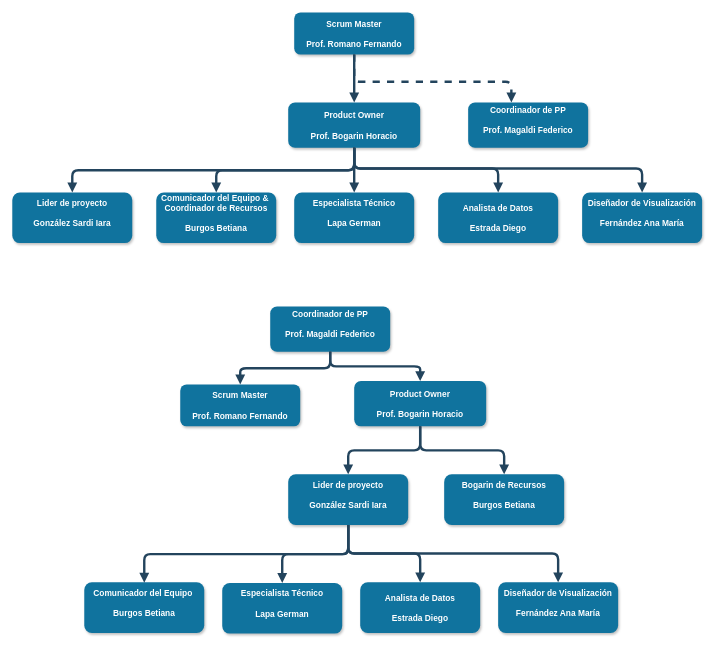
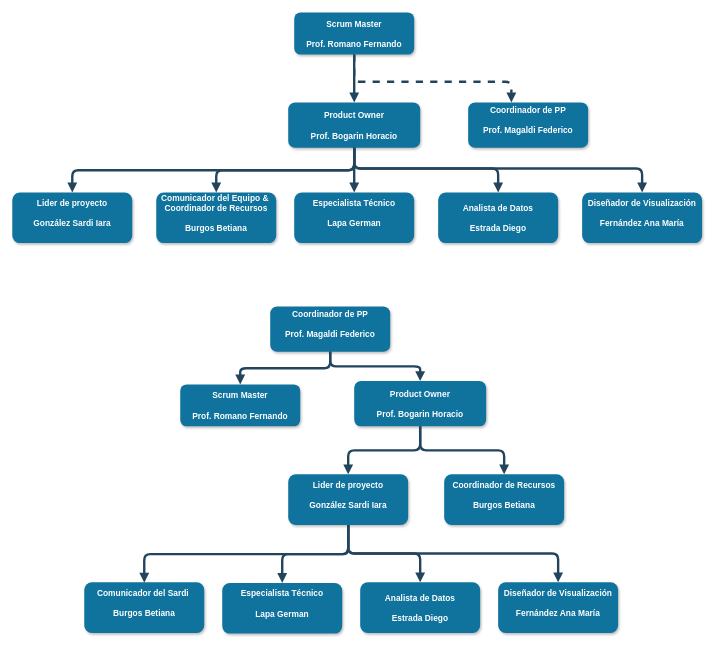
  <mxCell id="0" />
  <mxCell id="1" parent="0" />
  <mxCell id="2" value="Scrum Master&#10;&#10;Prof. Romano Fernando" style="rounded=1;fillColor=#10739E;strokeColor=none;shadow=1;gradientColor=none;fontStyle=1;fontColor=#FFFFFF;fontSize=14;" parent="1" vertex="1"><mxGeometry x="490" y="20" width="200" height="70" as="geometry" /></mxCell>
  <mxCell id="3" value="Product Owner&#10;&#10;Prof. Bogarin Horacio" style="rounded=1;fillColor=#10739E;strokeColor=none;shadow=1;gradientColor=none;fontStyle=1;fontColor=#FFFFFF;fontSize=14;" parent="1" vertex="1"><mxGeometry x="480" y="170" width="220" height="75.5" as="geometry" /></mxCell>
  <mxCell id="4" value="Lider de proyecto&#10;&#10;González Sardi Iara&#10;" style="rounded=1;fillColor=#10739E;strokeColor=none;shadow=1;gradientColor=none;fontStyle=1;fontColor=#FFFFFF;fontSize=14;" parent="1" vertex="1"><mxGeometry x="20" y="320" width="200" height="84.5" as="geometry" /></mxCell>
  <mxCell id="5" value="Comunicador del Equipo &amp; &#10;Coordinador de Recursos&#10;&#10;Burgos Betiana&#10;" style="rounded=1;fillColor=#10739E;strokeColor=none;shadow=1;gradientColor=none;fontStyle=1;fontColor=#FFFFFF;fontSize=14;" parent="1" vertex="1"><mxGeometry x="260" y="320" width="200" height="84.5" as="geometry" /></mxCell>
  <mxCell id="6" value="Analista de Datos&#10;&#10;Estrada Diego" style="rounded=1;fillColor=#10739E;strokeColor=none;shadow=1;gradientColor=none;fontStyle=1;fontColor=#FFFFFF;fontSize=14;" parent="1" vertex="1"><mxGeometry x="730" y="320" width="200" height="84.5" as="geometry" /></mxCell>
  <mxCell id="7" value="Coordinador de PP&#10;&#10;Prof. Magaldi Federico&#10;" style="rounded=1;fillColor=#10739E;strokeColor=none;shadow=1;gradientColor=none;fontStyle=1;fontColor=#FFFFFF;fontSize=14;" parent="1" vertex="1"><mxGeometry x="780" y="170" width="200" height="75.5" as="geometry" /></mxCell>
  <mxCell id="8" value="" style="edgeStyle=elbowEdgeStyle;elbow=vertical;strokeWidth=4;endArrow=block;endFill=1;fontStyle=1;strokeColor=#23445D;" parent="1" source="2" target="3" edge="1"><mxGeometry x="22" y="165.5" width="100" height="100" as="geometry"><mxPoint x="-188" y="105.5" as="sourcePoint" /><mxPoint x="-88" y="5.5" as="targetPoint" /></mxGeometry></mxCell>
  <mxCell id="9" value="" style="edgeStyle=elbowEdgeStyle;elbow=vertical;strokeWidth=4;endArrow=block;endFill=1;fontStyle=1;strokeColor=#23445D;" parent="1" source="3" target="5" edge="1"><mxGeometry x="22" y="165.5" width="100" height="100" as="geometry"><mxPoint x="-188" y="105.5" as="sourcePoint" /><mxPoint x="-88" y="5.5" as="targetPoint" /></mxGeometry></mxCell>
  <mxCell id="10" value="" style="edgeStyle=elbowEdgeStyle;elbow=vertical;strokeWidth=4;endArrow=block;endFill=1;fontStyle=1;strokeColor=#23445D;" parent="1" source="3" target="4" edge="1"><mxGeometry x="22" y="165.5" width="100" height="100" as="geometry"><mxPoint x="-188" y="105.5" as="sourcePoint" /><mxPoint x="-88" y="5.5" as="targetPoint" /></mxGeometry></mxCell>
  <mxCell id="11" value="" style="edgeStyle=elbowEdgeStyle;elbow=vertical;strokeWidth=4;endArrow=block;endFill=1;fontStyle=1;strokeColor=#23445D;" parent="1" source="3" target="6" edge="1"><mxGeometry x="22" y="165.5" width="100" height="100" as="geometry"><mxPoint x="-188" y="105.5" as="sourcePoint" /><mxPoint x="-88" y="5.5" as="targetPoint" /><Array as="points"><mxPoint x="720" y="280" /></Array></mxGeometry></mxCell>
  <mxCell id="12" value="" style="edgeStyle=elbowEdgeStyle;elbow=vertical;strokeWidth=4;endArrow=block;endFill=1;fontStyle=1;dashed=1;strokeColor=#23445D;" parent="1" source="2" target="7" edge="1"><mxGeometry x="22" y="165.5" width="100" height="100" as="geometry"><mxPoint x="-188" y="105.5" as="sourcePoint" /><mxPoint x="-88" y="5.5" as="targetPoint" /><Array as="points"><mxPoint x="852" y="135.5" /></Array></mxGeometry></mxCell>
  <mxCell id="13" value="Especialista Técnico&#10;&#10;Lapa German&#10;" style="rounded=1;fillColor=#10739E;strokeColor=none;shadow=1;gradientColor=none;fontStyle=1;fontColor=#FFFFFF;fontSize=14;" vertex="1" parent="1"><mxGeometry x="490" y="320" width="200" height="84.5" as="geometry" /></mxCell>
  <mxCell id="14" value="" style="edgeStyle=elbowEdgeStyle;elbow=vertical;strokeWidth=4;endArrow=block;endFill=1;fontStyle=1;strokeColor=#23445D;entryX=0.5;entryY=0;entryDx=0;entryDy=0;exitX=0.5;exitY=1;exitDx=0;exitDy=0;" edge="1" parent="1" source="3" target="13"><mxGeometry x="22" y="165.5" width="100" height="100" as="geometry"><mxPoint x="572" y="256" as="sourcePoint" /><mxPoint x="860" y="306" as="targetPoint" /></mxGeometry></mxCell>
  <mxCell id="15" value="Diseñador de Visualización&#10;&#10;Fernández Ana María&#10;" style="rounded=1;fillColor=#10739E;strokeColor=none;shadow=1;gradientColor=none;fontStyle=1;fontColor=#FFFFFF;fontSize=14;" vertex="1" parent="1"><mxGeometry x="970" y="320" width="200" height="84.5" as="geometry" /></mxCell>
  <mxCell id="16" value="" style="edgeStyle=elbowEdgeStyle;elbow=vertical;strokeWidth=4;endArrow=block;endFill=1;fontStyle=1;strokeColor=#23445D;entryX=0.5;entryY=0;entryDx=0;entryDy=0;exitX=0.5;exitY=1;exitDx=0;exitDy=0;" edge="1" parent="1" source="3" target="15"><mxGeometry x="22" y="165.5" width="100" height="100" as="geometry"><mxPoint x="560" y="250" as="sourcePoint" /><mxPoint x="860" y="306" as="targetPoint" /><Array as="points"><mxPoint x="840" y="280" /></Array></mxGeometry></mxCell>
  <mxCell id="17" value="Scrum Master&#10;&#10;Prof. Romano Fernando" style="rounded=1;fillColor=#10739E;strokeColor=none;shadow=1;gradientColor=none;fontStyle=1;fontColor=#FFFFFF;fontSize=14;" vertex="1" parent="1"><mxGeometry x="300" y="640" width="200" height="70" as="geometry" /></mxCell>
  <mxCell id="18" value="Product Owner&#10;&#10;Prof. Bogarin Horacio" style="rounded=1;fillColor=#10739E;strokeColor=none;shadow=1;gradientColor=none;fontStyle=1;fontColor=#FFFFFF;fontSize=14;" vertex="1" parent="1"><mxGeometry x="590" y="634.5" width="220" height="75.5" as="geometry" /></mxCell>
  <mxCell id="19" value="Lider de proyecto&#10;&#10;González Sardi Iara&#10;" style="rounded=1;fillColor=#10739E;strokeColor=none;shadow=1;gradientColor=none;fontStyle=1;fontColor=#FFFFFF;fontSize=14;" vertex="1" parent="1"><mxGeometry x="480" y="790" width="200" height="84.5" as="geometry" /></mxCell>
- <mxCell id="20" value="Bogarin de Recursos&#10;&#10;Burgos Betiana&#10;" style="rounded=1;fillColor=#10739E;strokeColor=none;shadow=1;gradientColor=none;fontStyle=1;fontColor=#FFFFFF;fontSize=14;" vertex="1" parent="1"><mxGeometry x="740" y="790" width="200" height="84.5" as="geometry" /></mxCell>
+ <mxCell id="20" value="Coordinador de Recursos&#10;&#10;Burgos Betiana&#10;" style="rounded=1;fillColor=#10739E;strokeColor=none;shadow=1;gradientColor=none;fontStyle=1;fontColor=#FFFFFF;fontSize=14;" vertex="1" parent="1"><mxGeometry x="740" y="790" width="200" height="84.5" as="geometry" /></mxCell>
  <mxCell id="21" value="Analista de Datos&#10;&#10;Estrada Diego" style="rounded=1;fillColor=#10739E;strokeColor=none;shadow=1;gradientColor=none;fontStyle=1;fontColor=#FFFFFF;fontSize=14;" vertex="1" parent="1"><mxGeometry x="600" y="970" width="200" height="84.5" as="geometry" /></mxCell>
  <mxCell id="22" value="Coordinador de PP&#10;&#10;Prof. Magaldi Federico&#10;" style="rounded=1;fillColor=#10739E;strokeColor=none;shadow=1;gradientColor=none;fontStyle=1;fontColor=#FFFFFF;fontSize=14;" vertex="1" parent="1"><mxGeometry x="450" y="510" width="200" height="75.5" as="geometry" /></mxCell>
  <mxCell id="23" value="" style="edgeStyle=elbowEdgeStyle;elbow=vertical;strokeWidth=4;endArrow=block;endFill=1;fontStyle=1;strokeColor=#23445D;" edge="1" parent="1" source="18" target="20"><mxGeometry x="22" y="165.5" width="100" height="100" as="geometry"><mxPoint x="-208" y="735.5" as="sourcePoint" /><mxPoint x="-108" y="635.5" as="targetPoint" /></mxGeometry></mxCell>
  <mxCell id="24" value="" style="edgeStyle=elbowEdgeStyle;elbow=vertical;strokeWidth=4;endArrow=block;endFill=1;fontStyle=1;strokeColor=#23445D;" edge="1" parent="1" source="18" target="19"><mxGeometry x="22" y="165.5" width="100" height="100" as="geometry"><mxPoint x="-208" y="735.5" as="sourcePoint" /><mxPoint x="-108" y="635.5" as="targetPoint" /></mxGeometry></mxCell>
  <mxCell id="25" value="Especialista Técnico&#10;&#10;Lapa German&#10;" style="rounded=1;fillColor=#10739E;strokeColor=none;shadow=1;gradientColor=none;fontStyle=1;fontColor=#FFFFFF;fontSize=14;" vertex="1" parent="1"><mxGeometry x="370" y="971" width="200" height="84.5" as="geometry" /></mxCell>
  <mxCell id="26" value="Diseñador de Visualización&#10;&#10;Fernández Ana María&#10;" style="rounded=1;fillColor=#10739E;strokeColor=none;shadow=1;gradientColor=none;fontStyle=1;fontColor=#FFFFFF;fontSize=14;" vertex="1" parent="1"><mxGeometry x="830" y="970" width="200" height="84.5" as="geometry" /></mxCell>
  <mxCell id="27" value="" style="edgeStyle=elbowEdgeStyle;elbow=vertical;strokeWidth=4;endArrow=block;endFill=1;fontStyle=1;strokeColor=#23445D;exitX=0.5;exitY=1;exitDx=0;exitDy=0;entryX=0.5;entryY=0;entryDx=0;entryDy=0;" edge="1" parent="1" source="22" target="18"><mxGeometry x="22" y="165.5" width="100" height="100" as="geometry"><mxPoint x="1210" y="480" as="sourcePoint" /><mxPoint x="850" y="720" as="targetPoint" /></mxGeometry></mxCell>
  <mxCell id="28" value="" style="edgeStyle=elbowEdgeStyle;elbow=vertical;strokeWidth=4;endArrow=block;endFill=1;fontStyle=1;strokeColor=#23445D;exitX=0.5;exitY=1;exitDx=0;exitDy=0;entryX=0.5;entryY=0;entryDx=0;entryDy=0;" edge="1" parent="1" source="19" target="25"><mxGeometry x="22" y="165.5" width="100" height="100" as="geometry"><mxPoint x="253" y="870" as="sourcePoint" /><mxPoint x="120" y="1020" as="targetPoint" /></mxGeometry></mxCell>
  <mxCell id="29" value="" style="edgeStyle=elbowEdgeStyle;elbow=vertical;strokeWidth=4;endArrow=block;endFill=1;fontStyle=1;strokeColor=#23445D;exitX=0.5;exitY=1;exitDx=0;exitDy=0;entryX=0.5;entryY=0;entryDx=0;entryDy=0;" edge="1" parent="1" source="19" target="21"><mxGeometry x="22" y="165.5" width="100" height="100" as="geometry"><mxPoint x="237" y="870" as="sourcePoint" /><mxPoint x="80" y="976" as="targetPoint" /></mxGeometry></mxCell>
  <mxCell id="30" value="" style="edgeStyle=elbowEdgeStyle;elbow=vertical;strokeWidth=4;endArrow=block;endFill=1;fontStyle=1;strokeColor=#23445D;exitX=0.5;exitY=1;exitDx=0;exitDy=0;entryX=0.5;entryY=0;entryDx=0;entryDy=0;" edge="1" parent="1" source="19" target="26"><mxGeometry x="22" y="165.5" width="100" height="100" as="geometry"><mxPoint x="220" y="870" as="sourcePoint" /><mxPoint x="63" y="976" as="targetPoint" /></mxGeometry></mxCell>
- <mxCell id="31" value="Comunicador del Equipo &#10;&#10;Burgos Betiana&#10;" style="rounded=1;fillColor=#10739E;strokeColor=none;shadow=1;gradientColor=none;fontStyle=1;fontColor=#FFFFFF;fontSize=14;" vertex="1" parent="1"><mxGeometry x="140" y="970" width="200" height="84.5" as="geometry" /></mxCell>
+ <mxCell id="31" value="Comunicador del Sardi &#10;&#10;Burgos Betiana&#10;" style="rounded=1;fillColor=#10739E;strokeColor=none;shadow=1;gradientColor=none;fontStyle=1;fontColor=#FFFFFF;fontSize=14;" vertex="1" parent="1"><mxGeometry x="140" y="970" width="200" height="84.5" as="geometry" /></mxCell>
  <mxCell id="32" value="" style="edgeStyle=elbowEdgeStyle;elbow=vertical;strokeWidth=4;endArrow=block;endFill=1;fontStyle=1;strokeColor=#23445D;entryX=0.5;entryY=0;entryDx=0;entryDy=0;" edge="1" parent="1"><mxGeometry x="22" y="165.5" width="100" height="100" as="geometry"><mxPoint x="580" y="875" as="sourcePoint" /><mxPoint x="240" y="970.5" as="targetPoint" /></mxGeometry></mxCell>
  <mxCell id="33" value="" style="edgeStyle=elbowEdgeStyle;elbow=vertical;strokeWidth=4;endArrow=block;endFill=1;fontStyle=1;strokeColor=#23445D;entryX=0.5;entryY=0;entryDx=0;entryDy=0;" edge="1" parent="1" target="17"><mxGeometry x="22" y="165.5" width="100" height="100" as="geometry"><mxPoint x="550" y="585" as="sourcePoint" /><mxPoint x="260" y="609" as="targetPoint" /></mxGeometry></mxCell>
